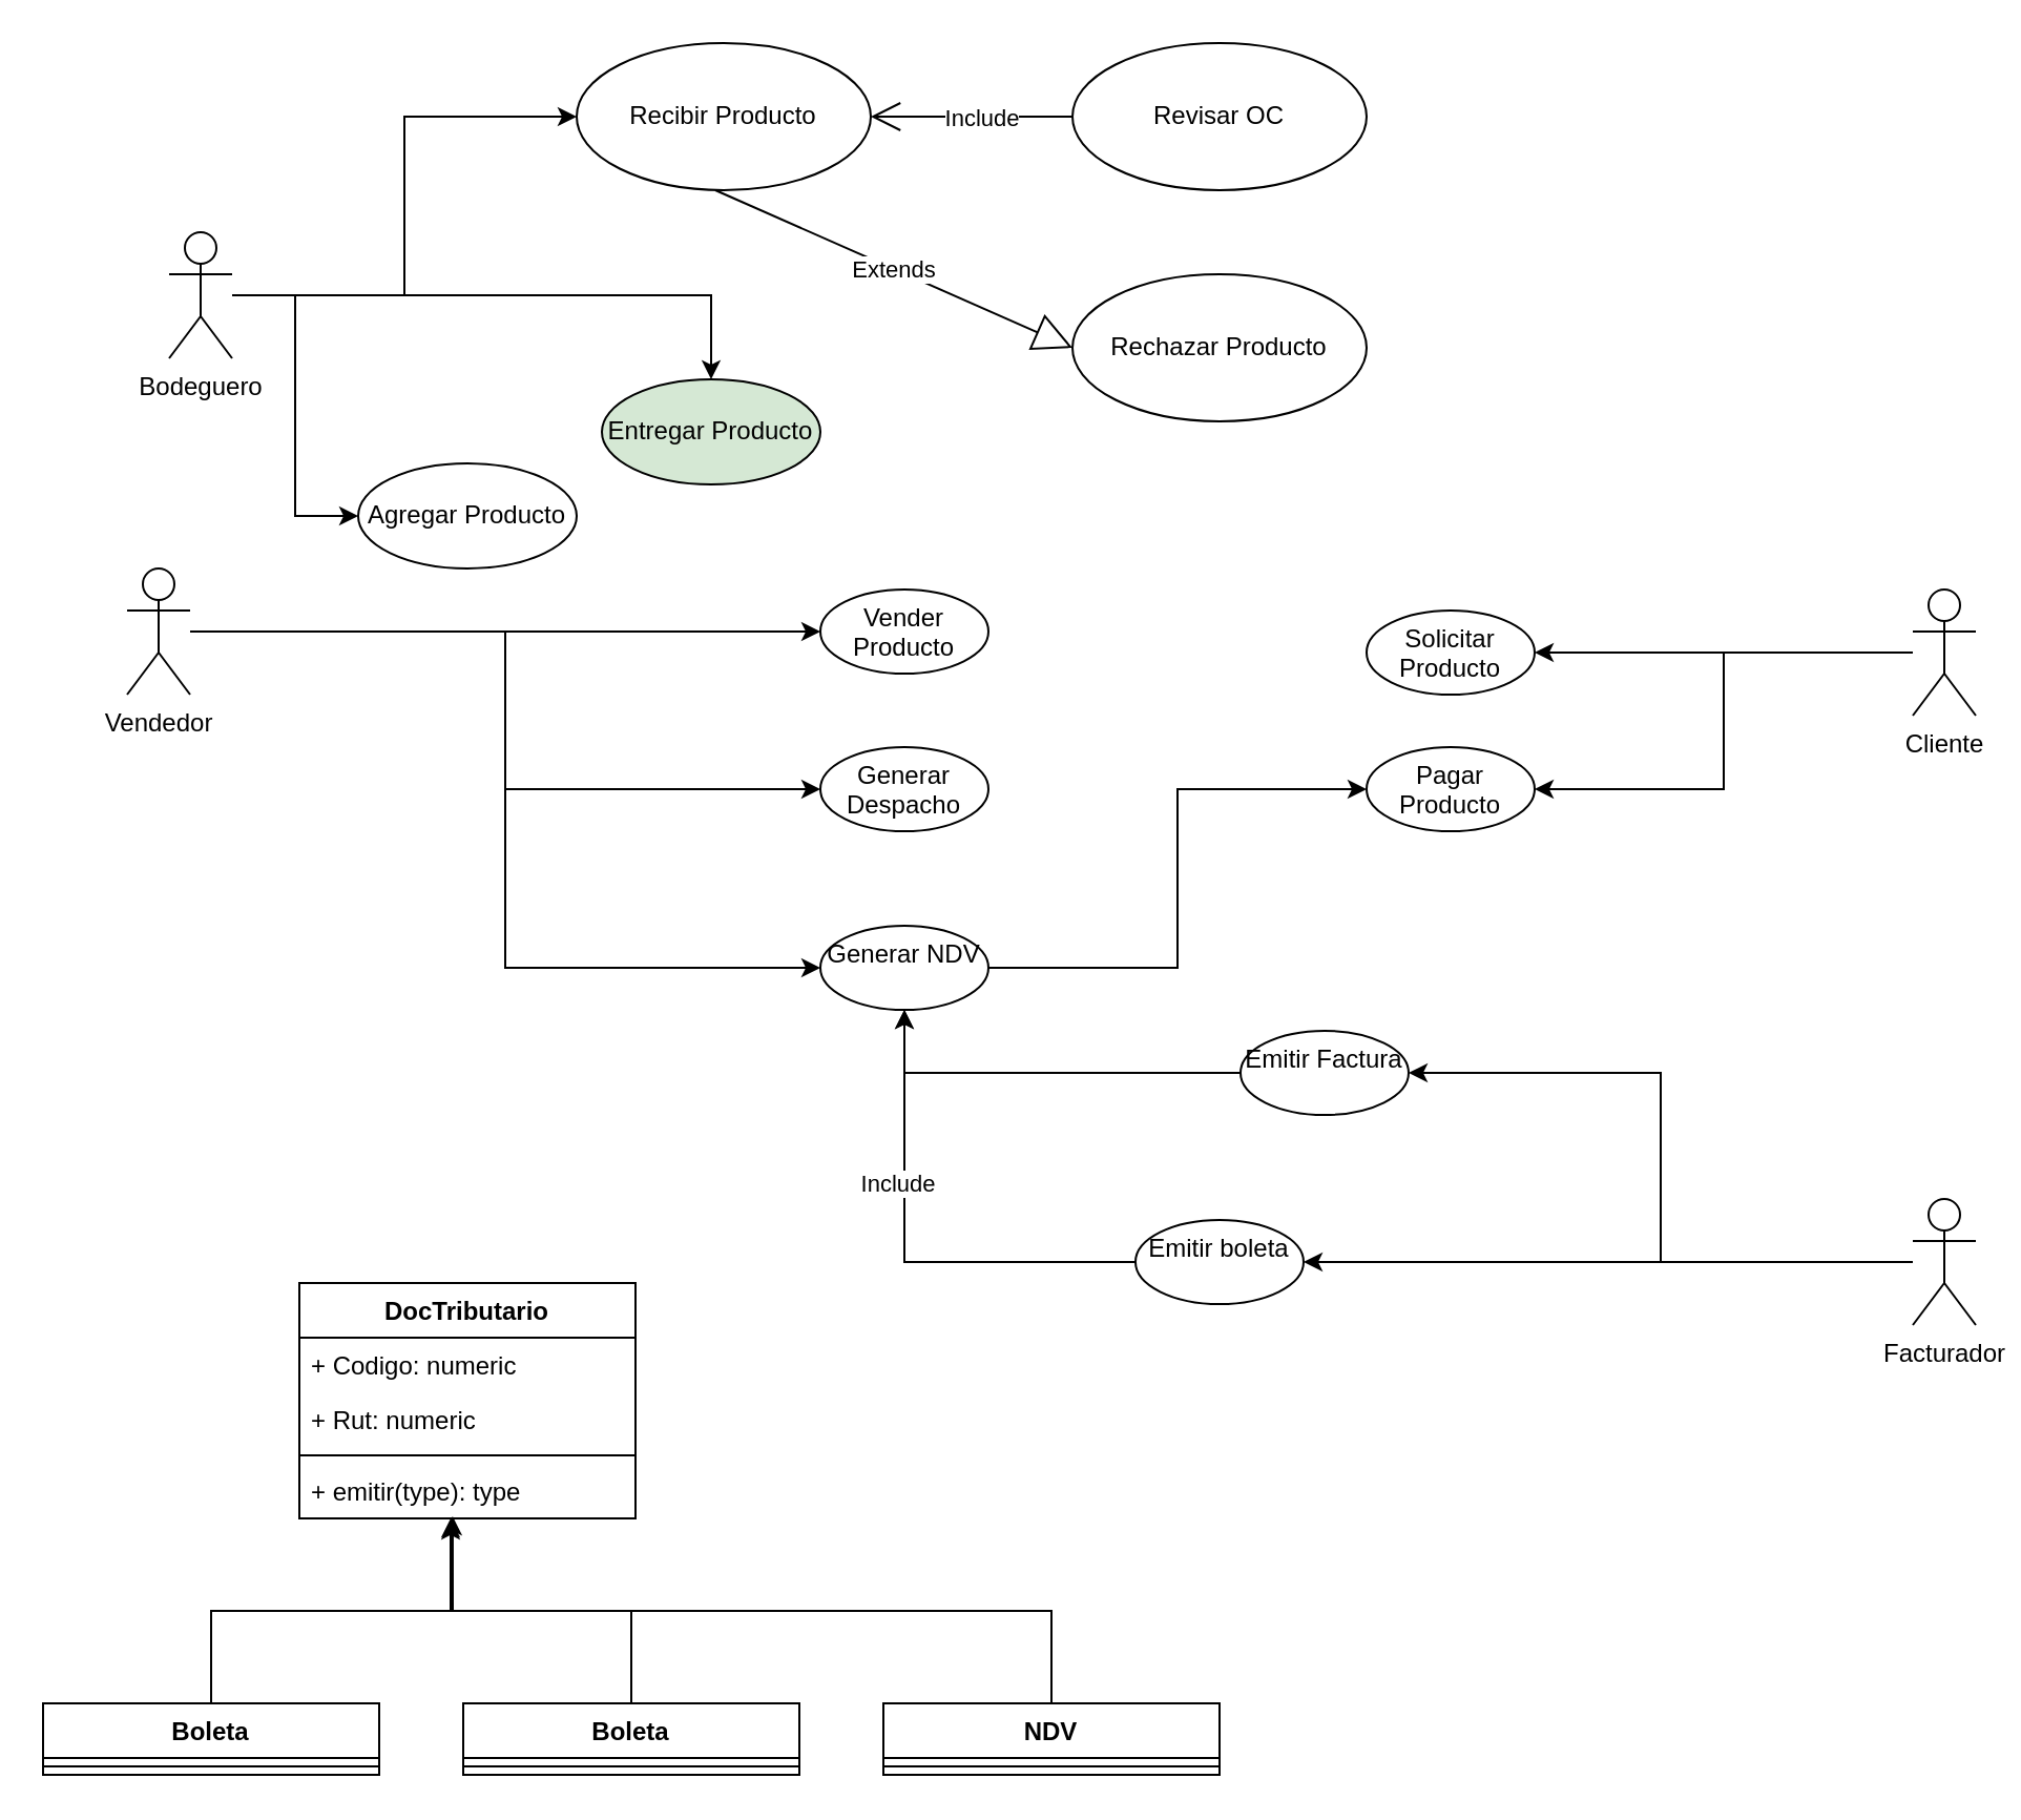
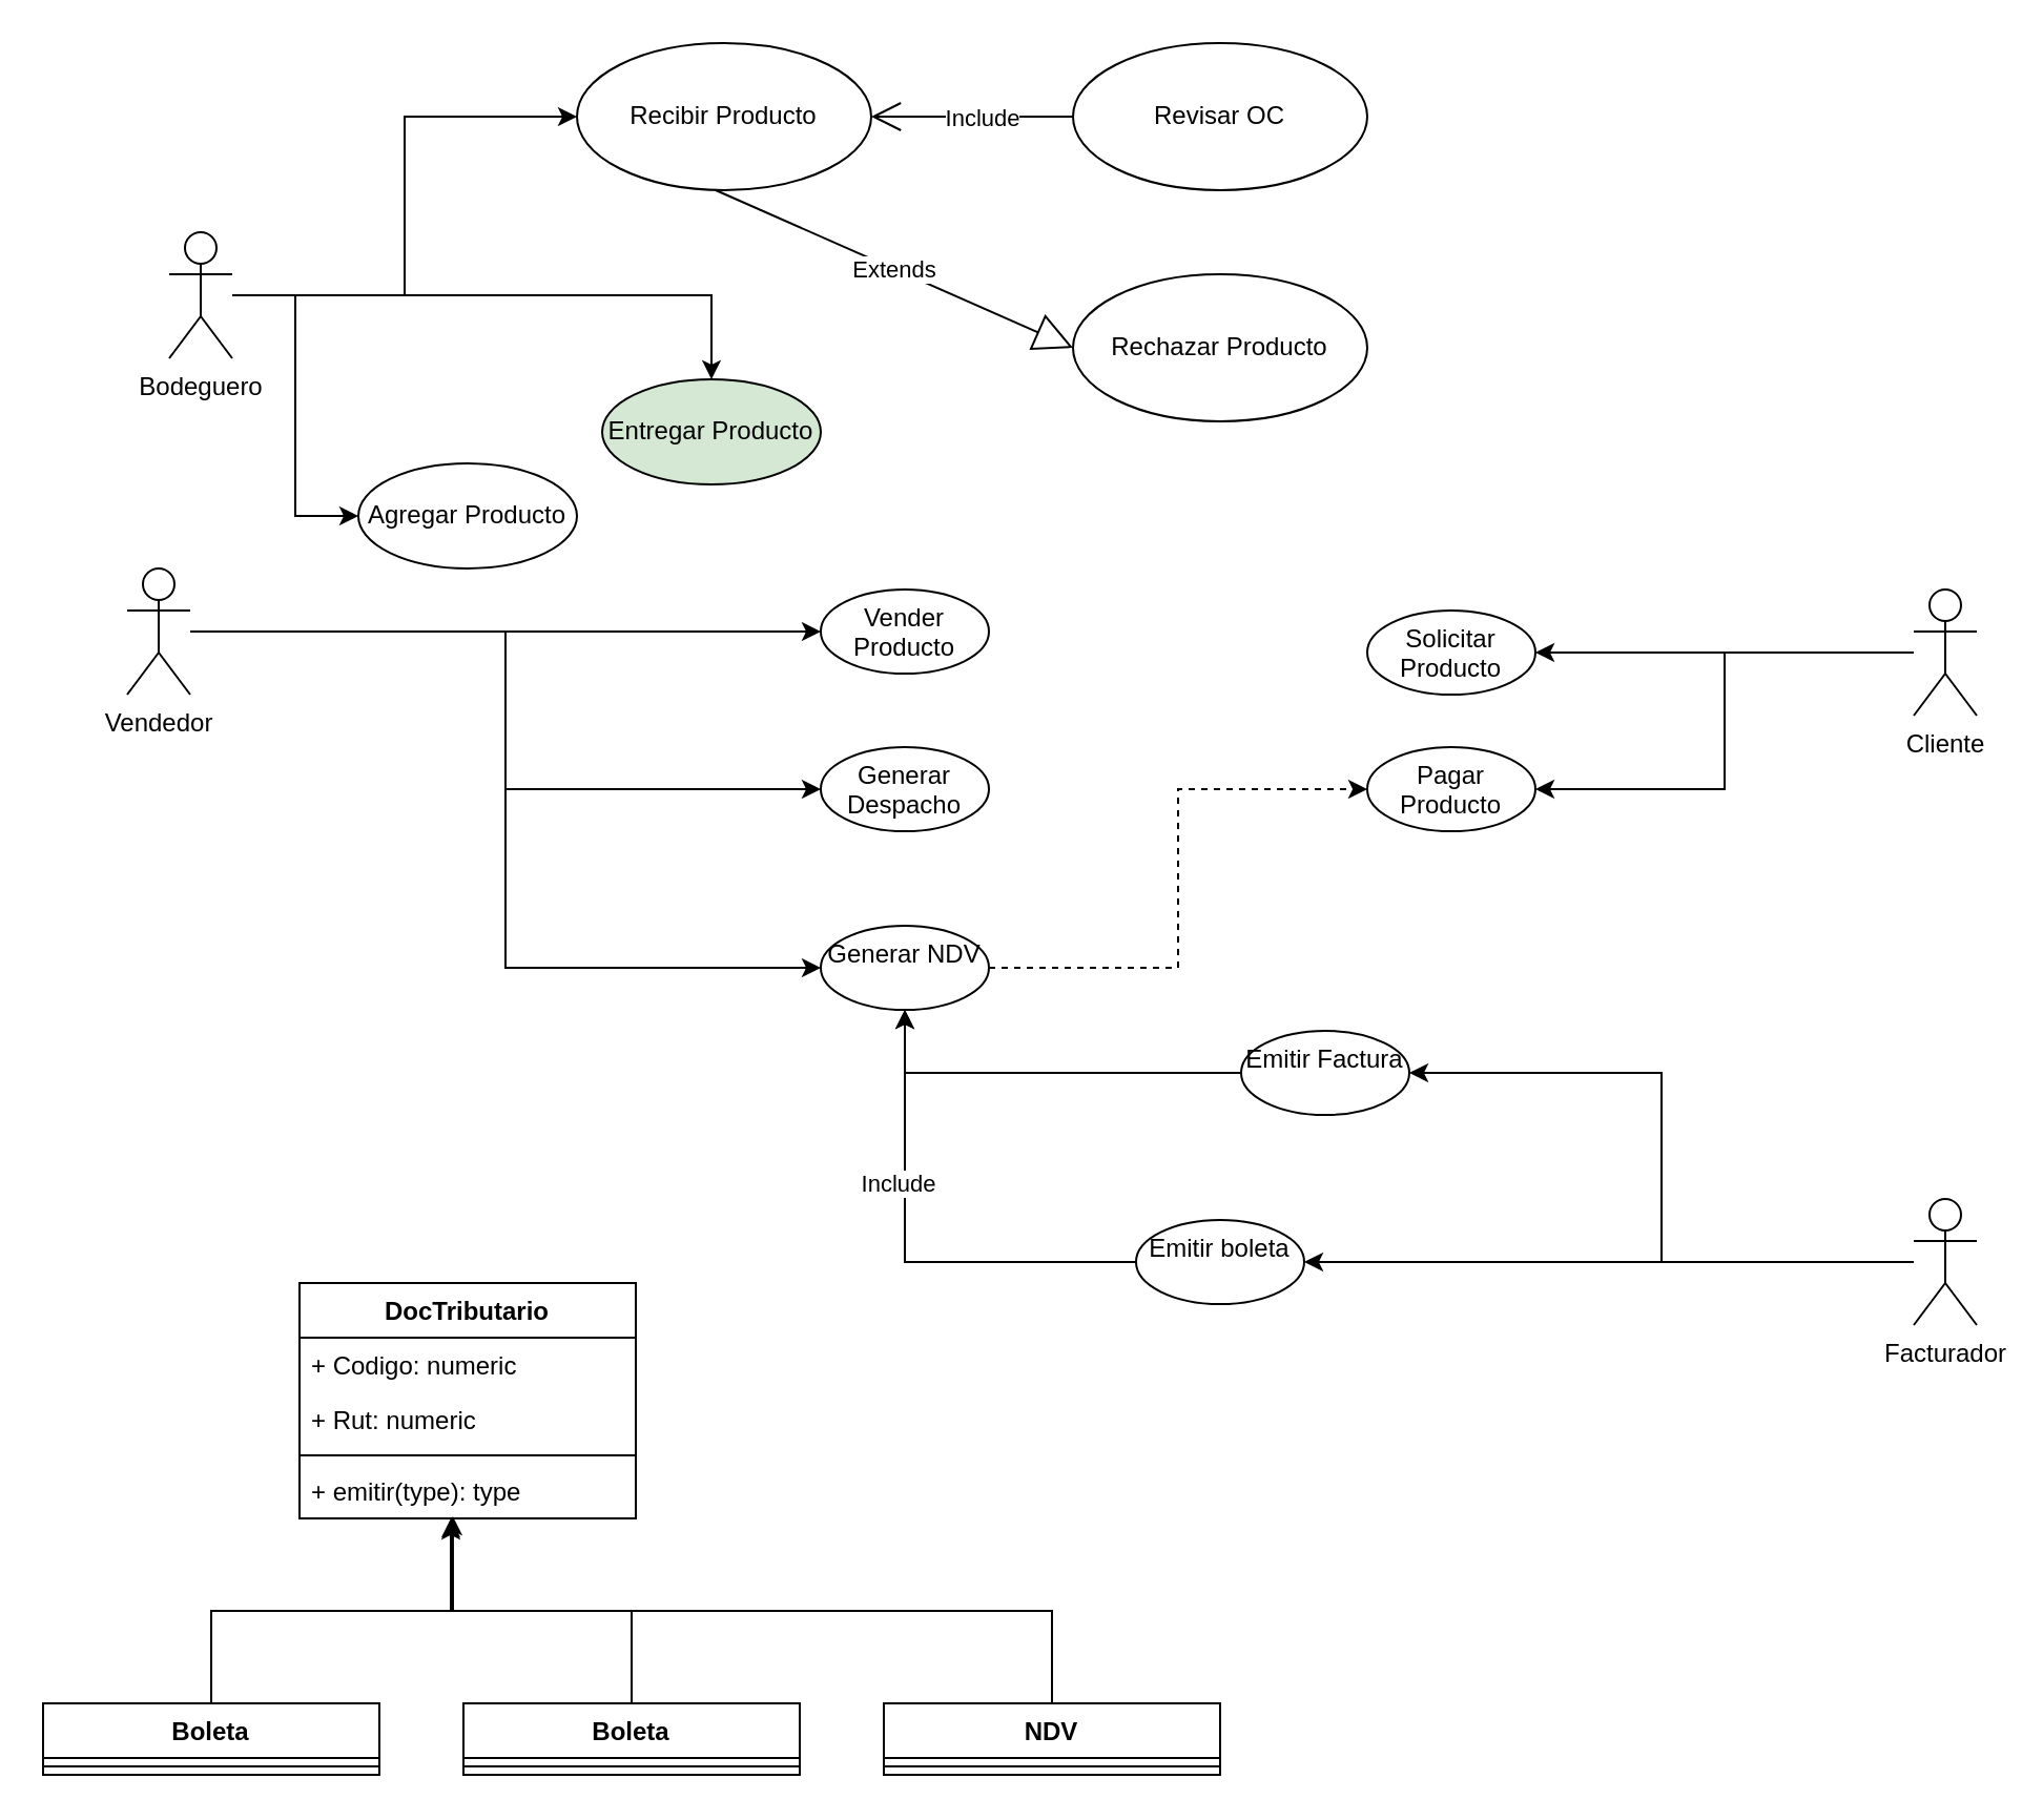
  <mxCell id="0" />
  <mxCell id="1" parent="0" />
  <mxCell id="2" style="edgeStyle=orthogonalEdgeStyle;rounded=0;orthogonalLoop=1;jettySize=auto;html=1;entryX=0;entryY=0.5;entryDx=0;entryDy=0;" edge="1" parent="1" source="5" target="6"><mxGeometry relative="1" as="geometry" /></mxCell>
  <mxCell id="3" style="edgeStyle=orthogonalEdgeStyle;rounded=0;orthogonalLoop=1;jettySize=auto;html=1;" edge="1" parent="1" source="5" target="33"><mxGeometry relative="1" as="geometry" /></mxCell>
  <mxCell id="4" style="edgeStyle=orthogonalEdgeStyle;rounded=0;orthogonalLoop=1;jettySize=auto;html=1;entryX=0;entryY=0.5;entryDx=0;entryDy=0;" edge="1" parent="1" source="5" target="34"><mxGeometry relative="1" as="geometry" /></mxCell>
  <mxCell id="5" value="Bodeguero" style="shape=umlActor;verticalLabelPosition=bottom;verticalAlign=top;html=1;" vertex="1" parent="1"><mxGeometry x="80" y="110" width="30" height="60" as="geometry" /></mxCell>
  <mxCell id="6" value="Recibir Producto" style="ellipse;whiteSpace=wrap;html=1;" vertex="1" parent="1"><mxGeometry x="274" y="20" width="140" height="70" as="geometry" /></mxCell>
  <mxCell id="7" value="Revisar OC" style="ellipse;whiteSpace=wrap;html=1;" vertex="1" parent="1"><mxGeometry x="510" y="20" width="140" height="70" as="geometry" /></mxCell>
  <mxCell id="8" value="" style="endArrow=open;endFill=1;endSize=12;html=1;rounded=0;exitX=0;exitY=0.5;exitDx=0;exitDy=0;entryX=1;entryY=0.5;entryDx=0;entryDy=0;" edge="1" parent="1" source="7" target="6"><mxGeometry width="160" relative="1" as="geometry"><mxPoint x="310" y="190" as="sourcePoint" /><mxPoint x="410" y="110" as="targetPoint" /><Array as="points" /></mxGeometry></mxCell>
  <mxCell id="9" value="Include" style="edgeLabel;html=1;align=center;verticalAlign=middle;resizable=0;points=[];" vertex="1" connectable="0" parent="8"><mxGeometry x="-0.083" relative="1" as="geometry"><mxPoint as="offset" /></mxGeometry></mxCell>
  <mxCell id="10" value="Rechazar Producto" style="ellipse;whiteSpace=wrap;html=1;" vertex="1" parent="1"><mxGeometry x="510" y="130" width="140" height="70" as="geometry" /></mxCell>
  <mxCell id="11" value="Extends" style="endArrow=block;endSize=16;endFill=0;html=1;rounded=0;entryX=0;entryY=0.5;entryDx=0;entryDy=0;" edge="1" parent="1" target="10"><mxGeometry width="160" relative="1" as="geometry"><mxPoint x="340" y="90" as="sourcePoint" /><mxPoint x="500" y="90" as="targetPoint" /></mxGeometry></mxCell>
  <mxCell id="12" value="" style="edgeStyle=orthogonalEdgeStyle;rounded=0;orthogonalLoop=1;jettySize=auto;html=1;" edge="1" parent="1" source="15" target="16"><mxGeometry relative="1" as="geometry" /></mxCell>
  <mxCell id="13" style="edgeStyle=orthogonalEdgeStyle;rounded=0;orthogonalLoop=1;jettySize=auto;html=1;entryX=0;entryY=0.5;entryDx=0;entryDy=0;" edge="1" parent="1" source="15" target="17"><mxGeometry relative="1" as="geometry" /></mxCell>
  <mxCell id="14" style="edgeStyle=orthogonalEdgeStyle;rounded=0;orthogonalLoop=1;jettySize=auto;html=1;entryX=0;entryY=0.5;entryDx=0;entryDy=0;" edge="1" parent="1" source="15" target="24"><mxGeometry relative="1" as="geometry" /></mxCell>
  <mxCell id="15" value="Vendedor" style="shape=umlActor;verticalLabelPosition=bottom;verticalAlign=top;html=1;" vertex="1" parent="1"><mxGeometry x="60" y="270" width="30" height="60" as="geometry" /></mxCell>
  <mxCell id="16" value="Vender Producto" style="ellipse;whiteSpace=wrap;html=1;verticalAlign=top;" vertex="1" parent="1"><mxGeometry x="390" y="280" width="80" height="40" as="geometry" /></mxCell>
  <mxCell id="17" value="Generar Despacho" style="ellipse;whiteSpace=wrap;html=1;verticalAlign=top;" vertex="1" parent="1"><mxGeometry x="390" y="355" width="80" height="40" as="geometry" /></mxCell>
  <mxCell id="18" value="" style="edgeStyle=orthogonalEdgeStyle;rounded=0;orthogonalLoop=1;jettySize=auto;html=1;" edge="1" parent="1" source="20" target="21"><mxGeometry relative="1" as="geometry" /></mxCell>
  <mxCell id="19" style="edgeStyle=orthogonalEdgeStyle;rounded=0;orthogonalLoop=1;jettySize=auto;html=1;entryX=1;entryY=0.5;entryDx=0;entryDy=0;" edge="1" parent="1" source="20" target="22"><mxGeometry relative="1" as="geometry" /></mxCell>
  <mxCell id="20" value="Cliente" style="shape=umlActor;verticalLabelPosition=bottom;verticalAlign=top;html=1;" vertex="1" parent="1"><mxGeometry x="910" y="280" width="30" height="60" as="geometry" /></mxCell>
  <mxCell id="21" value="Solicitar Producto" style="ellipse;whiteSpace=wrap;html=1;verticalAlign=top;" vertex="1" parent="1"><mxGeometry x="650" y="290" width="80" height="40" as="geometry" /></mxCell>
  <mxCell id="22" value="Pagar Producto" style="ellipse;whiteSpace=wrap;html=1;verticalAlign=top;" vertex="1" parent="1"><mxGeometry x="650" y="355" width="80" height="40" as="geometry" /></mxCell>
- <mxCell id="23" style="edgeStyle=orthogonalEdgeStyle;rounded=0;orthogonalLoop=1;jettySize=auto;html=1;entryX=0;entryY=0.5;entryDx=0;entryDy=0;" edge="1" parent="1" source="24" target="22"><mxGeometry relative="1" as="geometry" /></mxCell>
+ <mxCell id="23" style="edgeStyle=orthogonalEdgeStyle;rounded=0;orthogonalLoop=1;jettySize=auto;html=1;entryX=0;entryY=0.5;entryDx=0;entryDy=0;dashed=1;" edge="1" parent="1" source="24" target="22"><mxGeometry relative="1" as="geometry" /></mxCell>
  <mxCell id="24" value="Generar NDV" style="ellipse;whiteSpace=wrap;html=1;verticalAlign=top;" vertex="1" parent="1"><mxGeometry x="390" y="440" width="80" height="40" as="geometry" /></mxCell>
  <mxCell id="25" style="edgeStyle=orthogonalEdgeStyle;rounded=0;orthogonalLoop=1;jettySize=auto;html=1;entryX=1;entryY=0.5;entryDx=0;entryDy=0;" edge="1" parent="1" source="27" target="32"><mxGeometry relative="1" as="geometry" /></mxCell>
  <mxCell id="26" style="edgeStyle=orthogonalEdgeStyle;rounded=0;orthogonalLoop=1;jettySize=auto;html=1;entryX=1;entryY=0.5;entryDx=0;entryDy=0;" edge="1" parent="1" source="27" target="29"><mxGeometry relative="1" as="geometry" /></mxCell>
  <mxCell id="27" value="Facturador" style="shape=umlActor;verticalLabelPosition=bottom;verticalAlign=top;html=1;" vertex="1" parent="1"><mxGeometry x="910" y="570" width="30" height="60" as="geometry" /></mxCell>
  <mxCell id="28" style="edgeStyle=orthogonalEdgeStyle;rounded=0;orthogonalLoop=1;jettySize=auto;html=1;" edge="1" parent="1" source="29" target="24"><mxGeometry relative="1" as="geometry" /></mxCell>
  <mxCell id="29" value="Emitir Factura" style="ellipse;whiteSpace=wrap;html=1;verticalAlign=top;" vertex="1" parent="1"><mxGeometry x="590" y="490" width="80" height="40" as="geometry" /></mxCell>
  <mxCell id="30" style="edgeStyle=orthogonalEdgeStyle;rounded=0;orthogonalLoop=1;jettySize=auto;html=1;exitX=0;exitY=0.5;exitDx=0;exitDy=0;entryX=0.5;entryY=1;entryDx=0;entryDy=0;" edge="1" parent="1" source="32" target="24"><mxGeometry relative="1" as="geometry" /></mxCell>
  <mxCell id="31" value="Include" style="edgeLabel;html=1;align=center;verticalAlign=middle;resizable=0;points=[];" vertex="1" connectable="0" parent="30"><mxGeometry x="0.286" y="4" relative="1" as="geometry"><mxPoint as="offset" /></mxGeometry></mxCell>
  <mxCell id="32" value="Emitir boleta" style="ellipse;whiteSpace=wrap;html=1;verticalAlign=top;" vertex="1" parent="1"><mxGeometry x="540" y="580" width="80" height="40" as="geometry" /></mxCell>
  <mxCell id="33" value="Entregar Producto" style="ellipse;whiteSpace=wrap;html=1;fillColor=#d5e8d4;" vertex="1" parent="1"><mxGeometry x="286" y="180" width="104" height="50" as="geometry" /></mxCell>
  <mxCell id="34" value="Agregar Producto" style="ellipse;whiteSpace=wrap;html=1;" vertex="1" parent="1"><mxGeometry x="170" y="220" width="104" height="50" as="geometry" /></mxCell>
  <mxCell id="35" style="edgeStyle=orthogonalEdgeStyle;rounded=0;orthogonalLoop=1;jettySize=auto;html=1;entryX=0.456;entryY=0.962;entryDx=0;entryDy=0;entryPerimeter=0;" edge="1" parent="1" source="36" target="45"><mxGeometry relative="1" as="geometry" /></mxCell>
  <mxCell id="36" value="Boleta" style="swimlane;fontStyle=1;align=center;verticalAlign=top;childLayout=stackLayout;horizontal=1;startSize=26;horizontalStack=0;resizeParent=1;resizeParentMax=0;resizeLast=0;collapsible=1;marginBottom=0;whiteSpace=wrap;html=1;" vertex="1" parent="1"><mxGeometry x="20" y="810" width="160" height="34" as="geometry" /></mxCell>
  <mxCell id="37" value="" style="line;strokeWidth=1;fillColor=none;align=left;verticalAlign=middle;spacingTop=-1;spacingLeft=3;spacingRight=3;rotatable=0;labelPosition=right;points=[];portConstraint=eastwest;strokeColor=inherit;" vertex="1" parent="36"><mxGeometry y="26" width="160" height="8" as="geometry" /></mxCell>
  <mxCell id="38" style="edgeStyle=orthogonalEdgeStyle;rounded=0;orthogonalLoop=1;jettySize=auto;html=1;entryX=0.45;entryY=1.038;entryDx=0;entryDy=0;entryPerimeter=0;" edge="1" parent="1" source="39" target="45"><mxGeometry relative="1" as="geometry" /></mxCell>
  <mxCell id="39" value="Boleta" style="swimlane;fontStyle=1;align=center;verticalAlign=top;childLayout=stackLayout;horizontal=1;startSize=26;horizontalStack=0;resizeParent=1;resizeParentMax=0;resizeLast=0;collapsible=1;marginBottom=0;whiteSpace=wrap;html=1;" vertex="1" parent="1"><mxGeometry x="220" y="810" width="160" height="34" as="geometry" /></mxCell>
  <mxCell id="40" value="" style="line;strokeWidth=1;fillColor=none;align=left;verticalAlign=middle;spacingTop=-1;spacingLeft=3;spacingRight=3;rotatable=0;labelPosition=right;points=[];portConstraint=eastwest;strokeColor=inherit;" vertex="1" parent="39"><mxGeometry y="26" width="160" height="8" as="geometry" /></mxCell>
  <mxCell id="41" value="DocTributario" style="swimlane;fontStyle=1;align=center;verticalAlign=top;childLayout=stackLayout;horizontal=1;startSize=26;horizontalStack=0;resizeParent=1;resizeParentMax=0;resizeLast=0;collapsible=1;marginBottom=0;whiteSpace=wrap;html=1;" vertex="1" parent="1"><mxGeometry x="142" y="610" width="160" height="112" as="geometry" /></mxCell>
  <mxCell id="42" value="+ Codigo: numeric" style="text;strokeColor=none;fillColor=none;align=left;verticalAlign=top;spacingLeft=4;spacingRight=4;overflow=hidden;rotatable=0;points=[[0,0.5],[1,0.5]];portConstraint=eastwest;whiteSpace=wrap;html=1;" vertex="1" parent="41"><mxGeometry y="26" width="160" height="26" as="geometry" /></mxCell>
  <mxCell id="43" value="+ Rut: numeric" style="text;strokeColor=none;fillColor=none;align=left;verticalAlign=top;spacingLeft=4;spacingRight=4;overflow=hidden;rotatable=0;points=[[0,0.5],[1,0.5]];portConstraint=eastwest;whiteSpace=wrap;html=1;" vertex="1" parent="41"><mxGeometry y="52" width="160" height="26" as="geometry" /></mxCell>
  <mxCell id="44" value="" style="line;strokeWidth=1;fillColor=none;align=left;verticalAlign=middle;spacingTop=-1;spacingLeft=3;spacingRight=3;rotatable=0;labelPosition=right;points=[];portConstraint=eastwest;strokeColor=inherit;" vertex="1" parent="41"><mxGeometry y="78" width="160" height="8" as="geometry" /></mxCell>
  <mxCell id="45" value="+ emitir(type): type" style="text;strokeColor=none;fillColor=none;align=left;verticalAlign=top;spacingLeft=4;spacingRight=4;overflow=hidden;rotatable=0;points=[[0,0.5],[1,0.5]];portConstraint=eastwest;whiteSpace=wrap;html=1;" vertex="1" parent="41"><mxGeometry y="86" width="160" height="26" as="geometry" /></mxCell>
  <mxCell id="46" style="edgeStyle=orthogonalEdgeStyle;rounded=0;orthogonalLoop=1;jettySize=auto;html=1;exitX=0.5;exitY=0;exitDx=0;exitDy=0;entryX=0.45;entryY=1;entryDx=0;entryDy=0;entryPerimeter=0;" edge="1" parent="1" source="47" target="45"><mxGeometry relative="1" as="geometry" /></mxCell>
  <mxCell id="47" value="NDV" style="swimlane;fontStyle=1;align=center;verticalAlign=top;childLayout=stackLayout;horizontal=1;startSize=26;horizontalStack=0;resizeParent=1;resizeParentMax=0;resizeLast=0;collapsible=1;marginBottom=0;whiteSpace=wrap;html=1;" vertex="1" parent="1"><mxGeometry x="420" y="810" width="160" height="34" as="geometry" /></mxCell>
  <mxCell id="48" value="" style="line;strokeWidth=1;fillColor=none;align=left;verticalAlign=middle;spacingTop=-1;spacingLeft=3;spacingRight=3;rotatable=0;labelPosition=right;points=[];portConstraint=eastwest;strokeColor=inherit;" vertex="1" parent="47"><mxGeometry y="26" width="160" height="8" as="geometry" /></mxCell>
